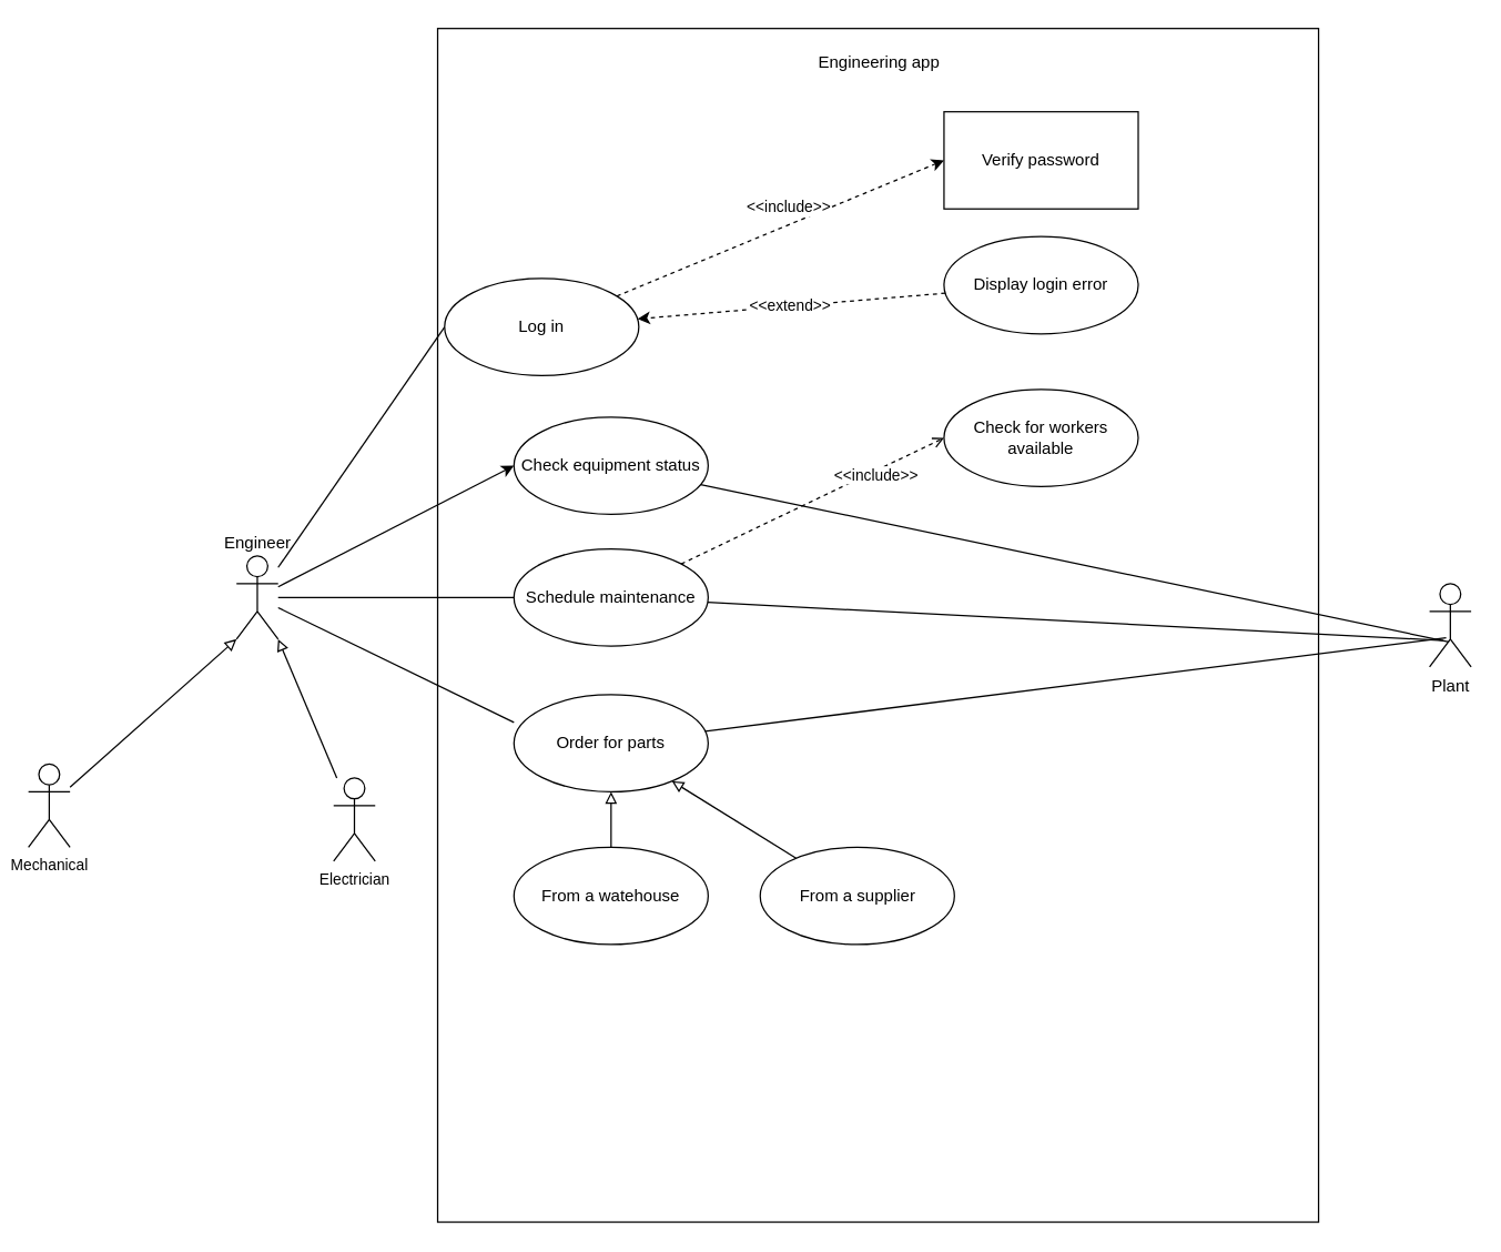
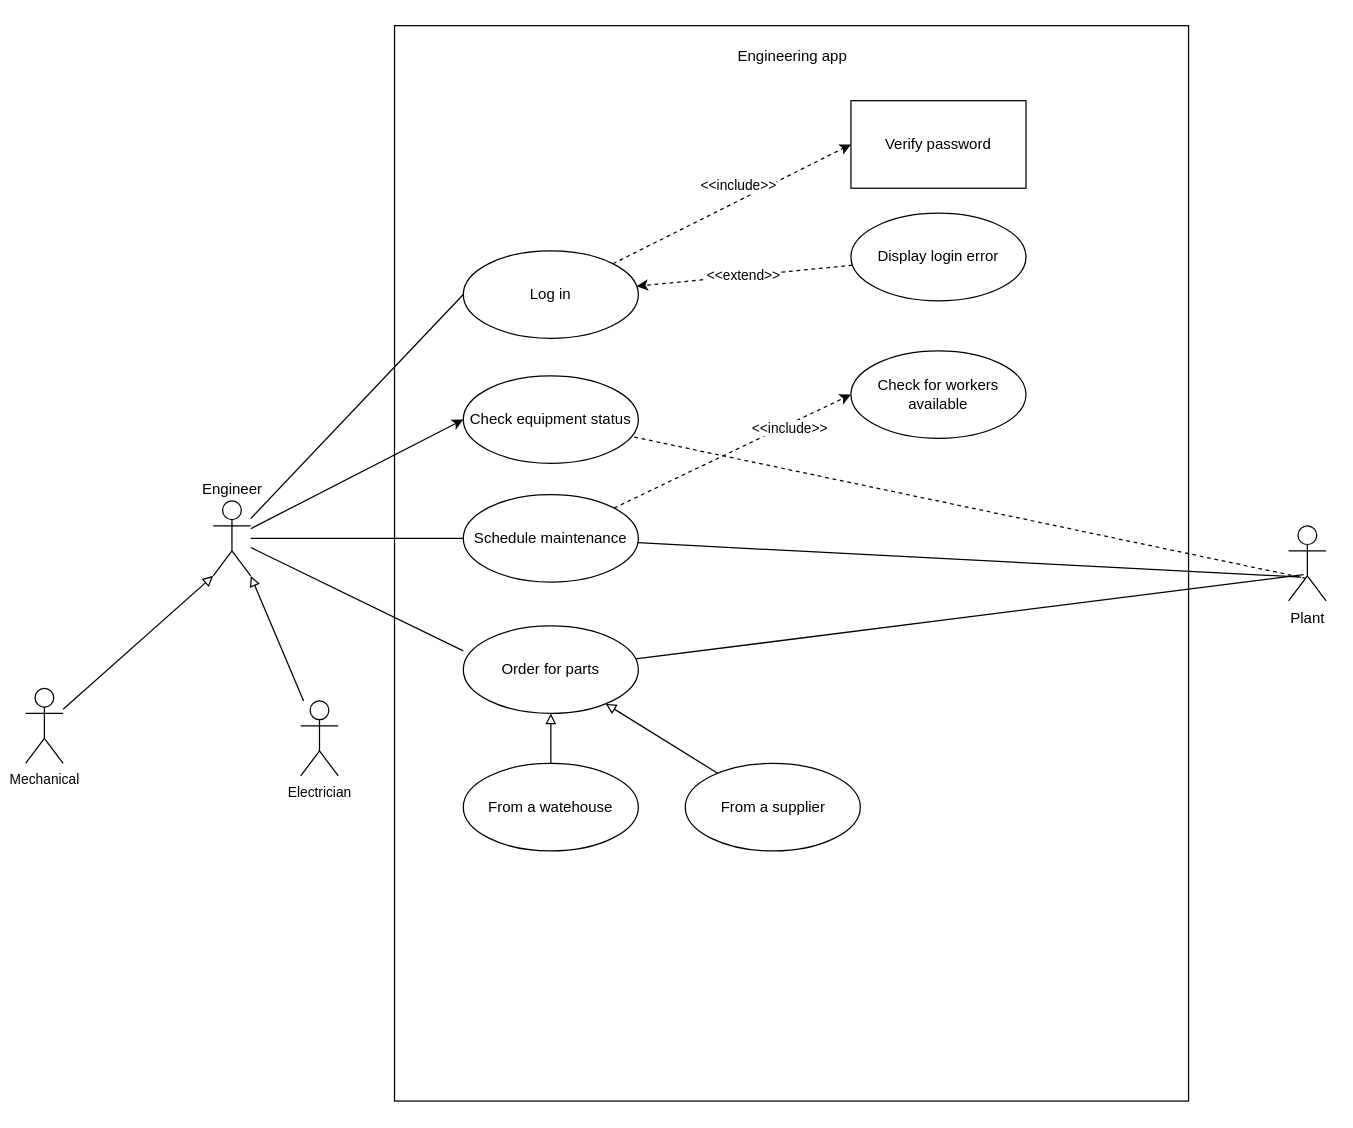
  <mxCell id="0" />
  <mxCell id="1" parent="0" />
  <mxCell id="2" value="" style="rounded=0;whiteSpace=wrap;html=1;" vertex="1" parent="1"><mxGeometry x="315" y="20" width="635" height="860" as="geometry" /></mxCell>
  <mxCell id="3" value="Engineering app" style="text;html=1;align=center;verticalAlign=middle;resizable=0;points=[];autosize=1;strokeColor=none;fillColor=none;" vertex="1" parent="1"><mxGeometry x="577.5" y="30" width="110" height="30" as="geometry" /></mxCell>
  <mxCell id="4" style="rounded=0;orthogonalLoop=1;jettySize=auto;html=1;entryX=0;entryY=0.5;entryDx=0;entryDy=0;endArrow=none;endFill=0;" edge="1" parent="1" source="7" target="12"><mxGeometry relative="1" as="geometry" /></mxCell>
  <mxCell id="5" style="rounded=0;orthogonalLoop=1;jettySize=auto;html=1;entryX=0;entryY=0.5;entryDx=0;entryDy=0;endArrow=classic;endFill=1;" edge="1" parent="1" source="7" target="13"><mxGeometry relative="1" as="geometry" /></mxCell>
  <mxCell id="6" style="edgeStyle=none;shape=connector;rounded=0;orthogonalLoop=1;jettySize=auto;html=1;strokeColor=default;align=center;verticalAlign=middle;fontFamily=Helvetica;fontSize=11;fontColor=default;labelBackgroundColor=default;endArrow=none;endFill=0;" edge="1" parent="1" source="7" target="15"><mxGeometry relative="1" as="geometry" /></mxCell>
  <mxCell id="7" value="Engineer" style="shape=umlActor;verticalLabelPosition=top;verticalAlign=bottom;html=1;labelPosition=center;align=center;" vertex="1" parent="1"><mxGeometry x="170" y="400" width="30" height="60" as="geometry" /></mxCell>
- <mxCell id="8" style="rounded=0;orthogonalLoop=1;jettySize=auto;html=1;endArrow=none;endFill=0;exitX=0.467;exitY=0.7;exitDx=0;exitDy=0;exitPerimeter=0;" edge="1" parent="1" source="9" target="13"><mxGeometry relative="1" as="geometry"><mxPoint x="1020" y="250" as="sourcePoint" /></mxGeometry></mxCell>
+ <mxCell id="8" style="rounded=0;orthogonalLoop=1;jettySize=auto;html=1;endArrow=none;endFill=0;exitX=0.467;exitY=0.7;exitDx=0;exitDy=0;exitPerimeter=0;dashed=1;" edge="1" parent="1" source="9" target="13"><mxGeometry relative="1" as="geometry"><mxPoint x="1020" y="250" as="sourcePoint" /></mxGeometry></mxCell>
  <mxCell id="9" value="Plant" style="shape=umlActor;verticalLabelPosition=bottom;verticalAlign=top;html=1;" vertex="1" parent="1"><mxGeometry x="1030" y="420" width="30" height="60" as="geometry" /></mxCell>
  <mxCell id="10" style="rounded=0;orthogonalLoop=1;jettySize=auto;html=1;entryX=0;entryY=0.5;entryDx=0;entryDy=0;dashed=1;" edge="1" parent="1" source="12" target="17"><mxGeometry relative="1" as="geometry" /></mxCell>
  <mxCell id="11" value="&amp;lt;&amp;lt;include&amp;gt;&amp;gt;" style="edgeLabel;html=1;align=center;verticalAlign=middle;resizable=0;points=[];" vertex="1" connectable="0" parent="10"><mxGeometry y="-5" relative="1" as="geometry"><mxPoint x="3" y="-20" as="offset" /></mxGeometry></mxCell>
- <mxCell id="12" value="Log in" style="ellipse;whiteSpace=wrap;html=1;" vertex="1" parent="1"><mxGeometry x="320" y="200" width="140" height="70" as="geometry" /></mxCell>
+ <mxCell id="12" value="Log in" style="ellipse;whiteSpace=wrap;html=1;" vertex="1" parent="1"><mxGeometry x="370" y="200" width="140" height="70" as="geometry" /></mxCell>
  <mxCell id="13" value="Check equipment status" style="ellipse;whiteSpace=wrap;html=1;" vertex="1" parent="1"><mxGeometry x="370" y="300" width="140" height="70" as="geometry" /></mxCell>
- <mxCell id="14" style="rounded=0;orthogonalLoop=1;jettySize=auto;html=1;entryX=0;entryY=0.5;entryDx=0;entryDy=0;dashed=1;endArrow=open;" edge="1" parent="1" source="15" target="25"><mxGeometry relative="1" as="geometry" /></mxCell>
+ <mxCell id="14" style="rounded=0;orthogonalLoop=1;jettySize=auto;html=1;entryX=0;entryY=0.5;entryDx=0;entryDy=0;dashed=1;" edge="1" parent="1" source="15" target="25"><mxGeometry relative="1" as="geometry" /></mxCell>
  <mxCell id="15" value="Schedule maintenance" style="ellipse;whiteSpace=wrap;html=1;" vertex="1" parent="1"><mxGeometry x="370" y="395" width="140" height="70" as="geometry" /></mxCell>
  <mxCell id="16" value="Order for parts" style="ellipse;whiteSpace=wrap;html=1;" vertex="1" parent="1"><mxGeometry x="370" y="500" width="140" height="70" as="geometry" /></mxCell>
  <mxCell id="17" value="Verify password" style="whiteSpace=wrap;html=1;rounded=0;" vertex="1" parent="1"><mxGeometry x="680" y="80" width="140" height="70" as="geometry" /></mxCell>
  <mxCell id="18" style="rounded=0;orthogonalLoop=1;jettySize=auto;html=1;dashed=1;" edge="1" parent="1" source="20" target="12"><mxGeometry relative="1" as="geometry" /></mxCell>
  <mxCell id="19" value="&amp;lt;&amp;lt;extend&amp;gt;&amp;gt;" style="edgeLabel;html=1;align=center;verticalAlign=middle;resizable=0;points=[];" vertex="1" connectable="0" parent="18"><mxGeometry x="0.015" y="-1" relative="1" as="geometry"><mxPoint as="offset" /></mxGeometry></mxCell>
  <mxCell id="20" value="Display login error" style="ellipse;whiteSpace=wrap;html=1;" vertex="1" parent="1"><mxGeometry x="680" y="170" width="140" height="70" as="geometry" /></mxCell>
  <mxCell id="21" style="edgeStyle=none;shape=connector;rounded=0;orthogonalLoop=1;jettySize=auto;html=1;entryX=0.5;entryY=1;entryDx=0;entryDy=0;strokeColor=default;align=center;verticalAlign=middle;fontFamily=Helvetica;fontSize=11;fontColor=default;labelBackgroundColor=default;endArrow=block;endFill=0;" edge="1" parent="1" source="22" target="16"><mxGeometry relative="1" as="geometry" /></mxCell>
  <mxCell id="22" value="From a watehouse" style="ellipse;whiteSpace=wrap;html=1;" vertex="1" parent="1"><mxGeometry x="370" y="610" width="140" height="70" as="geometry" /></mxCell>
  <mxCell id="23" style="edgeStyle=none;shape=connector;rounded=0;orthogonalLoop=1;jettySize=auto;html=1;strokeColor=default;align=center;verticalAlign=middle;fontFamily=Helvetica;fontSize=11;fontColor=default;labelBackgroundColor=default;endArrow=block;endFill=0;" edge="1" parent="1" source="24" target="16"><mxGeometry relative="1" as="geometry" /></mxCell>
  <mxCell id="24" value="From a supplier" style="ellipse;whiteSpace=wrap;html=1;" vertex="1" parent="1"><mxGeometry x="547.5" y="610" width="140" height="70" as="geometry" /></mxCell>
  <mxCell id="25" value="Check for workers available" style="ellipse;whiteSpace=wrap;html=1;" vertex="1" parent="1"><mxGeometry x="680" y="280" width="140" height="70" as="geometry" /></mxCell>
  <mxCell id="26" style="edgeStyle=none;shape=connector;rounded=0;orthogonalLoop=1;jettySize=auto;html=1;strokeColor=default;align=center;verticalAlign=middle;fontFamily=Helvetica;fontSize=11;fontColor=default;labelBackgroundColor=default;endArrow=none;endFill=0;" edge="1" parent="1" source="7"><mxGeometry relative="1" as="geometry"><mxPoint x="370" y="520" as="targetPoint" /></mxGeometry></mxCell>
  <mxCell id="27" value="&amp;lt;&amp;lt;include&amp;gt;&amp;gt;" style="edgeLabel;html=1;align=center;verticalAlign=middle;resizable=0;points=[];" vertex="1" connectable="0" parent="1"><mxGeometry x="570.001" y="340.004" as="geometry"><mxPoint x="60" y="1" as="offset" /></mxGeometry></mxCell>
  <mxCell id="28" style="edgeStyle=none;shape=connector;rounded=0;orthogonalLoop=1;jettySize=auto;html=1;entryX=0.333;entryY=0.683;entryDx=0;entryDy=0;entryPerimeter=0;strokeColor=default;align=center;verticalAlign=middle;fontFamily=Helvetica;fontSize=11;fontColor=default;labelBackgroundColor=default;endArrow=none;endFill=0;" edge="1" parent="1" source="15" target="9"><mxGeometry relative="1" as="geometry" /></mxCell>
  <mxCell id="29" style="edgeStyle=none;shape=connector;rounded=0;orthogonalLoop=1;jettySize=auto;html=1;entryX=0.4;entryY=0.65;entryDx=0;entryDy=0;entryPerimeter=0;strokeColor=default;align=center;verticalAlign=middle;fontFamily=Helvetica;fontSize=11;fontColor=default;labelBackgroundColor=default;endArrow=none;endFill=0;" edge="1" parent="1" source="16" target="9"><mxGeometry relative="1" as="geometry" /></mxCell>
  <mxCell id="30" style="edgeStyle=none;shape=connector;rounded=0;orthogonalLoop=1;jettySize=auto;html=1;strokeColor=default;align=center;verticalAlign=middle;fontFamily=Helvetica;fontSize=11;fontColor=default;labelBackgroundColor=default;endArrow=block;endFill=0;entryX=0;entryY=1;entryDx=0;entryDy=0;entryPerimeter=0;" edge="1" parent="1" source="31" target="7"><mxGeometry relative="1" as="geometry" /></mxCell>
  <mxCell id="31" value="Mechanical&lt;div&gt;&lt;br&gt;&lt;/div&gt;" style="shape=umlActor;verticalLabelPosition=bottom;verticalAlign=top;html=1;fontFamily=Helvetica;fontSize=11;fontColor=default;labelBackgroundColor=default;" vertex="1" parent="1"><mxGeometry x="20" y="550" width="30" height="60" as="geometry" /></mxCell>
  <mxCell id="32" value="&lt;div&gt;Electrician&lt;/div&gt;" style="shape=umlActor;verticalLabelPosition=bottom;verticalAlign=top;html=1;fontFamily=Helvetica;fontSize=11;fontColor=default;labelBackgroundColor=default;" vertex="1" parent="1"><mxGeometry x="240" y="560" width="30" height="60" as="geometry" /></mxCell>
  <mxCell id="33" style="edgeStyle=none;shape=connector;rounded=0;orthogonalLoop=1;jettySize=auto;html=1;strokeColor=default;align=center;verticalAlign=middle;fontFamily=Helvetica;fontSize=11;fontColor=default;labelBackgroundColor=default;endArrow=block;endFill=0;entryX=1;entryY=1;entryDx=0;entryDy=0;entryPerimeter=0;" edge="1" parent="1" source="32" target="7"><mxGeometry relative="1" as="geometry"><mxPoint x="210" y="460" as="targetPoint" /></mxGeometry></mxCell>
